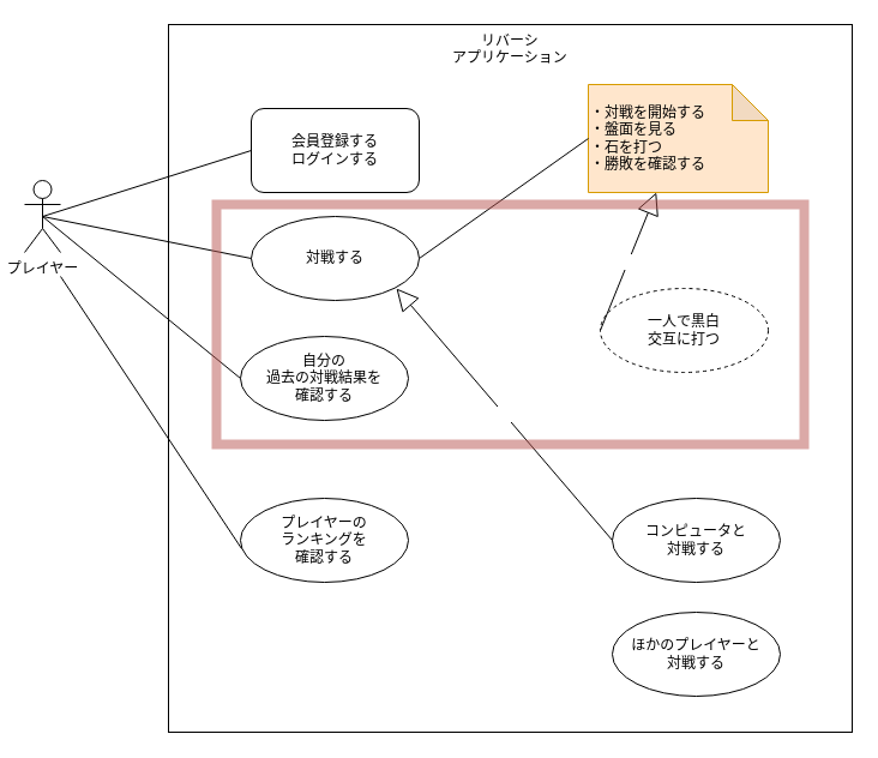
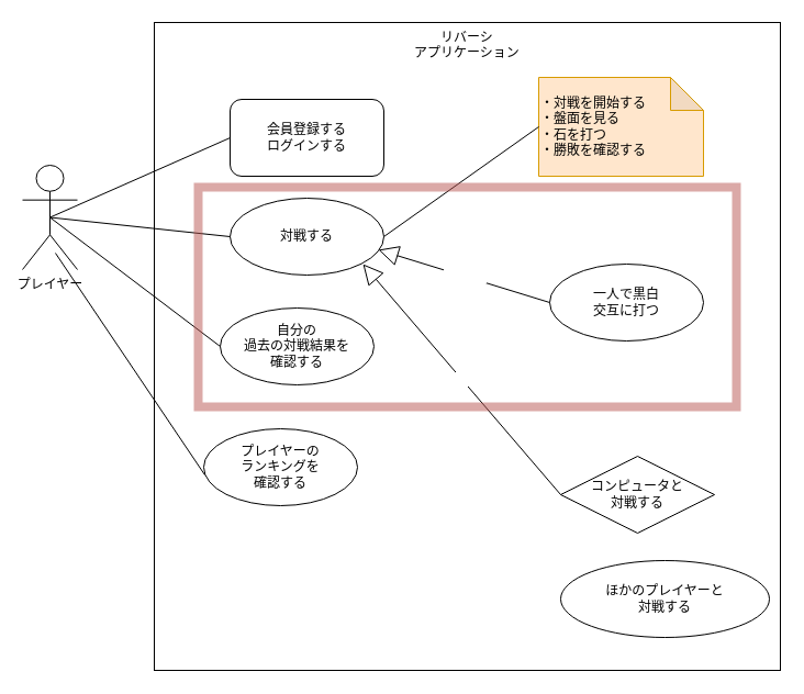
  <mxCell id="0" />
  <mxCell id="1" parent="0" />
  <mxCell id="2" value="リバーシ&lt;br&gt;アプリケーション" style="rounded=0;whiteSpace=wrap;html=1;align=center;verticalAlign=top;fillColor=none;" vertex="1" parent="1"><mxGeometry x="140" y="20" width="570" height="590" as="geometry" /></mxCell>
  <mxCell id="3" style="html=1;exitX=0.5;exitY=0.5;exitDx=0;exitDy=0;exitPerimeter=0;entryX=0;entryY=0.5;entryDx=0;entryDy=0;endArrow=none;endFill=0;" edge="1" parent="1" source="5" target="6"><mxGeometry relative="1" as="geometry" /></mxCell>
  <mxCell id="4" style="edgeStyle=none;html=1;entryX=0.007;entryY=0.6;entryDx=0;entryDy=0;entryPerimeter=0;fontColor=#FFFFFF;endArrow=none;endFill=0;" edge="1" parent="1" target="18"><mxGeometry relative="1" as="geometry"><mxPoint x="50" y="230" as="sourcePoint" /></mxGeometry></mxCell>
- <mxCell id="5" value="プレイヤー" style="shape=umlActor;verticalLabelPosition=bottom;verticalAlign=top;html=1;outlineConnect=0;fillColor=none;" vertex="1" parent="1"><mxGeometry x="20" y="150" width="30" height="60" as="geometry" /></mxCell>
+ <mxCell id="5" value="プレイヤー" style="shape=umlActor;verticalLabelPosition=bottom;verticalAlign=top;html=1;outlineConnect=0;fillColor=none;" vertex="1" parent="1"><mxGeometry x="20" y="150" width="50" height="95" as="geometry" /></mxCell>
  <mxCell id="6" value="対戦する" style="ellipse;whiteSpace=wrap;html=1;fillColor=none;" vertex="1" parent="1"><mxGeometry x="209" y="180" width="140" height="70" as="geometry" /></mxCell>
  <mxCell id="7" value="&lt;font color=&quot;#000000&quot;&gt;・対戦を開始する&lt;br&gt;・盤面を見る&lt;br&gt;・石を打つ&lt;br&gt;&lt;div style=&quot;&quot;&gt;&lt;span style=&quot;background-color: initial;&quot;&gt;・勝敗を確認する&lt;/span&gt;&lt;/div&gt;&lt;/font&gt;" style="shape=note;whiteSpace=wrap;html=1;backgroundOutline=1;darkOpacity=0.05;fillColor=#ffe6cc;strokeColor=#d79b00;align=left;" vertex="1" parent="1"><mxGeometry x="490" y="70" width="150" height="90" as="geometry" /></mxCell>
  <mxCell id="8" value="" style="endArrow=none;dashed=0;html=1;fontColor=#000000;entryX=0;entryY=0.5;entryDx=0;entryDy=0;entryPerimeter=0;exitX=1;exitY=0.5;exitDx=0;exitDy=0;" edge="1" parent="1" source="6" target="7"><mxGeometry width="50" height="50" relative="1" as="geometry"><mxPoint x="469" y="30" as="sourcePoint" /><mxPoint x="439" y="-30" as="targetPoint" /></mxGeometry></mxCell>
  <mxCell id="9" style="edgeStyle=none;html=1;exitX=0;exitY=0.5;exitDx=0;exitDy=0;entryX=0.5;entryY=0.5;entryDx=0;entryDy=0;entryPerimeter=0;fontColor=#000000;endArrow=none;endFill=0;" edge="1" parent="1" source="10" target="5"><mxGeometry relative="1" as="geometry" /></mxCell>
  <mxCell id="10" value="自分の&lt;br&gt;過去の対戦結果を&lt;br&gt;確認する" style="ellipse;whiteSpace=wrap;html=1;fillColor=none;" vertex="1" parent="1"><mxGeometry x="200" y="280" width="140" height="70" as="geometry" /></mxCell>
  <mxCell id="11" value="会員登録する&lt;br&gt;ログインする" style="whiteSpace=wrap;html=1;fillColor=none;rounded=1;" vertex="1" parent="1"><mxGeometry x="209" y="90" width="140" height="70" as="geometry" /></mxCell>
  <mxCell id="12" style="html=1;exitX=0.5;exitY=0.5;exitDx=0;exitDy=0;exitPerimeter=0;entryX=0;entryY=0.5;entryDx=0;entryDy=0;endArrow=none;endFill=0;" edge="1" parent="1" source="5" target="11"><mxGeometry relative="1" as="geometry"><mxPoint x="94" y="190" as="sourcePoint" /><mxPoint x="229" y="215" as="targetPoint" /></mxGeometry></mxCell>
- <mxCell id="13" value="一人で黒白&lt;br&gt;交互に打つ" style="ellipse;whiteSpace=wrap;html=1;fillColor=none;dashed=1;" vertex="1" parent="1"><mxGeometry x="500" y="240" width="140" height="70" as="geometry" /></mxCell>
- <mxCell id="14" value="コンピュータと&lt;br&gt;対戦する" style="ellipse;whiteSpace=wrap;html=1;fillColor=none;" vertex="1" parent="1"><mxGeometry x="510" y="415" width="140" height="70" as="geometry" /></mxCell>
- <mxCell id="15" value="ほかのプレイヤーと&lt;br&gt;対戦する" style="ellipse;whiteSpace=wrap;html=1;fillColor=none;" vertex="1" parent="1"><mxGeometry x="510" y="510" width="140" height="70" as="geometry" /></mxCell>
- <mxCell id="16" value="Extends" style="endArrow=block;endSize=16;endFill=0;html=1;fontColor=#FFFFFF;exitX=0;exitY=0.5;exitDx=0;exitDy=0;" edge="1" parent="1" source="13" target="7"><mxGeometry x="-0.004" width="160" relative="1" as="geometry"><mxPoint x="260" y="370" as="sourcePoint" /><mxPoint x="420" y="370" as="targetPoint" /><mxPoint as="offset" /></mxGeometry></mxCell>
+ <mxCell id="13" value="一人で黒白&lt;br&gt;交互に打つ" style="ellipse;whiteSpace=wrap;html=1;fillColor=none;" vertex="1" parent="1"><mxGeometry x="500" y="240" width="140" height="70" as="geometry" /></mxCell>
+ <mxCell id="14" value="コンピュータと&lt;br&gt;対戦する" style="rhombus;whiteSpace=wrap;html=1;fillColor=none;" vertex="1" parent="1"><mxGeometry x="510" y="415" width="140" height="70" as="geometry" /></mxCell>
+ <mxCell id="15" value="ほかのプレイヤーと&lt;br&gt;対戦する" style="ellipse;whiteSpace=wrap;html=1;fillColor=none;" vertex="1" parent="1"><mxGeometry x="510" y="510" width="190" height="70" as="geometry" /></mxCell>
+ <mxCell id="16" value="Extends" style="endArrow=block;endSize=16;endFill=0;html=1;fontColor=#FFFFFF;entryX=0.964;entryY=0.671;entryDx=0;entryDy=0;exitX=0;exitY=0.5;exitDx=0;exitDy=0;entryPerimeter=0;" edge="1" parent="1" source="13" target="6"><mxGeometry x="-0.004" width="160" relative="1" as="geometry"><mxPoint x="260" y="370" as="sourcePoint" /><mxPoint x="420" y="370" as="targetPoint" /><mxPoint as="offset" /></mxGeometry></mxCell>
  <mxCell id="17" value="Extends" style="endArrow=block;endSize=16;endFill=0;html=1;fontColor=#FFFFFF;exitX=0;exitY=0.5;exitDx=0;exitDy=0;" edge="1" parent="1" source="14"><mxGeometry x="-0.004" width="160" relative="1" as="geometry"><mxPoint x="469" y="275" as="sourcePoint" /><mxPoint x="330" y="240" as="targetPoint" /><mxPoint as="offset" /></mxGeometry></mxCell>
- <mxCell id="18" value="プレイヤーの&lt;br&gt;ランキングを&lt;br&gt;確認する" style="ellipse;whiteSpace=wrap;html=1;fillColor=none;" vertex="1" parent="1"><mxGeometry x="200" y="415" width="140" height="70" as="geometry" /></mxCell>
+ <mxCell id="18" value="プレイヤーの&lt;br&gt;ランキングを&lt;br&gt;確認する" style="ellipse;whiteSpace=wrap;html=1;fillColor=none;" vertex="1" parent="1"><mxGeometry x="185" y="390" width="140" height="70" as="geometry" /></mxCell>
  <mxCell id="19" value="" style="rounded=0;whiteSpace=wrap;html=1;fillColor=none;strokeColor=#b85450;opacity=50;strokeWidth=8;" vertex="1" parent="1"><mxGeometry x="180" y="170" width="490" height="200" as="geometry" /></mxCell>
